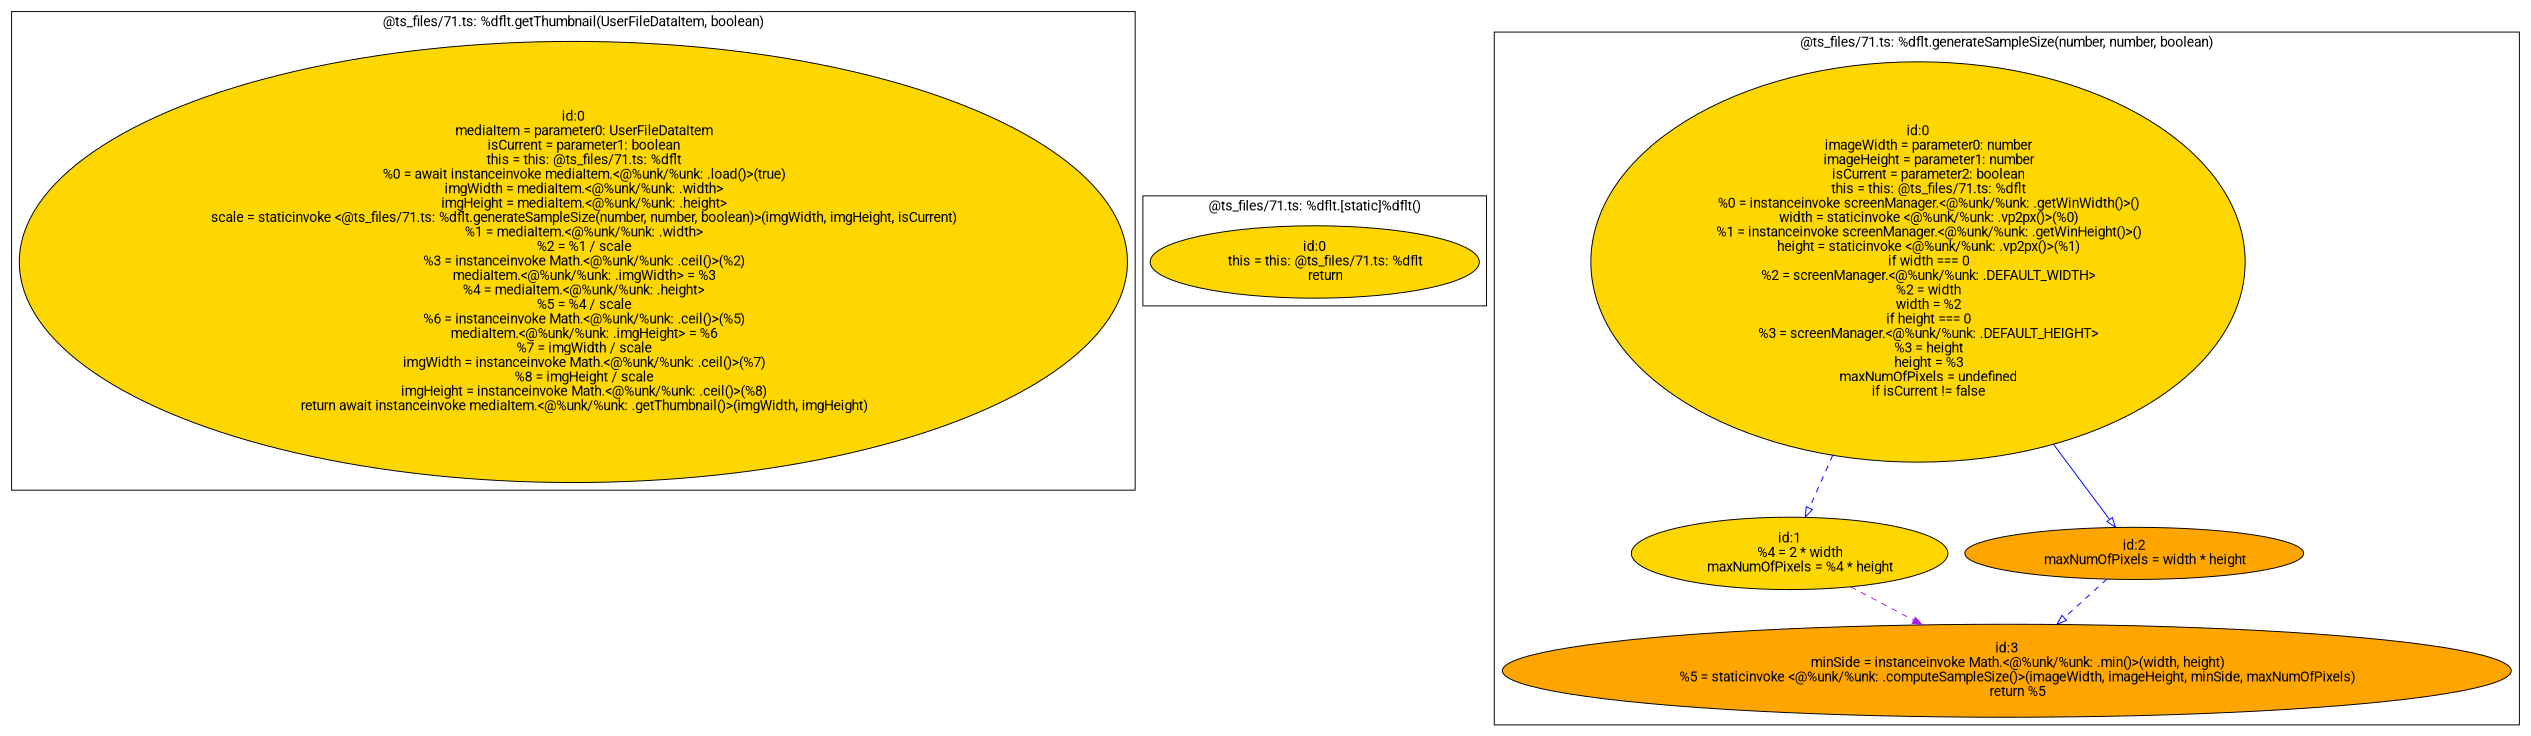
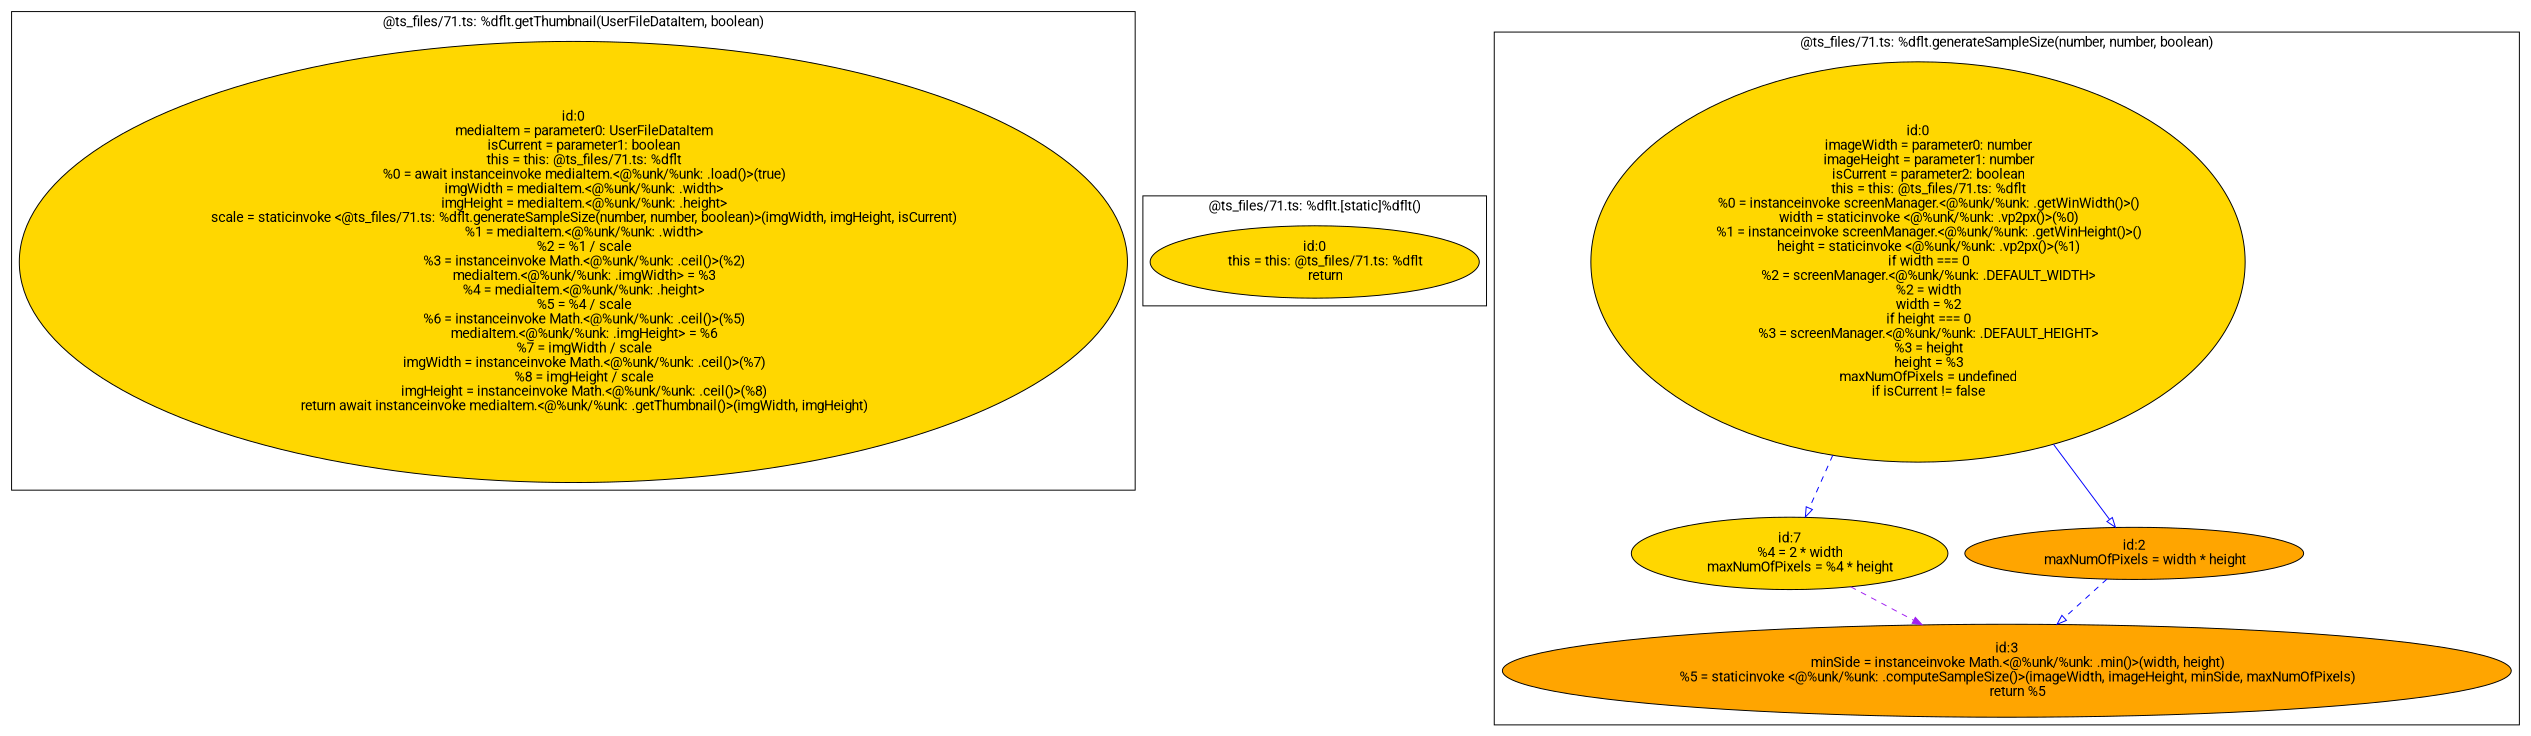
  digraph {
    fontname=Roboto
    node [style=filled fillcolor=gold fontname=Roboto]
    edge [color=blue style=dashed arrowhead=onormal fontname=Roboto]
    n1 [label="id:0\n      mediaItem = parameter0: UserFileDataItem\n      isCurrent = parameter1: boolean\n      this = this: @ts_files/71.ts: %dflt\n      %0 = await instanceinvoke mediaItem.<@%unk/%unk: .load()>(true)\n      imgWidth = mediaItem.<@%unk/%unk: .width>\n      imgHeight = mediaItem.<@%unk/%unk: .height>\n      scale = staticinvoke <@ts_files/71.ts: %dflt.generateSampleSize(number, number, boolean)>(imgWidth, imgHeight, isCurrent)\n      %1 = mediaItem.<@%unk/%unk: .width>\n      %2 = %1 / scale\n      %3 = instanceinvoke Math.<@%unk/%unk: .ceil()>(%2)\n      mediaItem.<@%unk/%unk: .imgWidth> = %3\n      %4 = mediaItem.<@%unk/%unk: .height>\n      %5 = %4 / scale\n      %6 = instanceinvoke Math.<@%unk/%unk: .ceil()>(%5)\n      mediaItem.<@%unk/%unk: .imgHeight> = %6\n      %7 = imgWidth / scale\n      imgWidth = instanceinvoke Math.<@%unk/%unk: .ceil()>(%7)\n      %8 = imgHeight / scale\n      imgHeight = instanceinvoke Math.<@%unk/%unk: .ceil()>(%8)\n      return await instanceinvoke mediaItem.<@%unk/%unk: .getThumbnail()>(imgWidth, imgHeight)"]
    n2 [label="id:0\n      this = this: @ts_files/71.ts: %dflt\n      return"]
    n3 [label="id:0\n      imageWidth = parameter0: number\n      imageHeight = parameter1: number\n      isCurrent = parameter2: boolean\n      this = this: @ts_files/71.ts: %dflt\n      %0 = instanceinvoke screenManager.<@%unk/%unk: .getWinWidth()>()\n      width = staticinvoke <@%unk/%unk: .vp2px()>(%0)\n      %1 = instanceinvoke screenManager.<@%unk/%unk: .getWinHeight()>()\n      height = staticinvoke <@%unk/%unk: .vp2px()>(%1)\n      if width === 0\n      %2 = screenManager.<@%unk/%unk: .DEFAULT_WIDTH>\n      %2 = width\n      width = %2\n      if height === 0\n      %3 = screenManager.<@%unk/%unk: .DEFAULT_HEIGHT>\n      %3 = height\n      height = %3\n      maxNumOfPixels = undefined\n      if isCurrent != false"]
-   n4 [label="id:1\n      %4 = 2 * width\n      maxNumOfPixels = %4 * height"]
+   n4 [label="id:7\n      %4 = 2 * width\n      maxNumOfPixels = %4 * height"]
    n5 [label="id:2\n      maxNumOfPixels = width * height" fillcolor=orange]
    n6 [label="id:3\n      minSide = instanceinvoke Math.<@%unk/%unk: .min()>(width, height)\n      %5 = staticinvoke <@%unk/%unk: .computeSampleSize()>(imageWidth, imageHeight, minSide, maxNumOfPixels)\n      return %5" fillcolor=orange]
    subgraph cluster_1 {
      label="@ts_files/71.ts: %dflt.getThumbnail(UserFileDataItem, boolean)"
      n1
    }
    subgraph cluster_2 {
      label="@ts_files/71.ts: %dflt.[static]%dflt()"
      n2
    }
    subgraph cluster_3 {
      label="@ts_files/71.ts: %dflt.generateSampleSize(number, number, boolean)"
      n3
      n4
      n5
      n6
    }
    n3 -> n4
    n3 -> n5 [style=solid]
    n4 -> n6 [color=purple arrowhead=normal]
    n5 -> n6
  }
